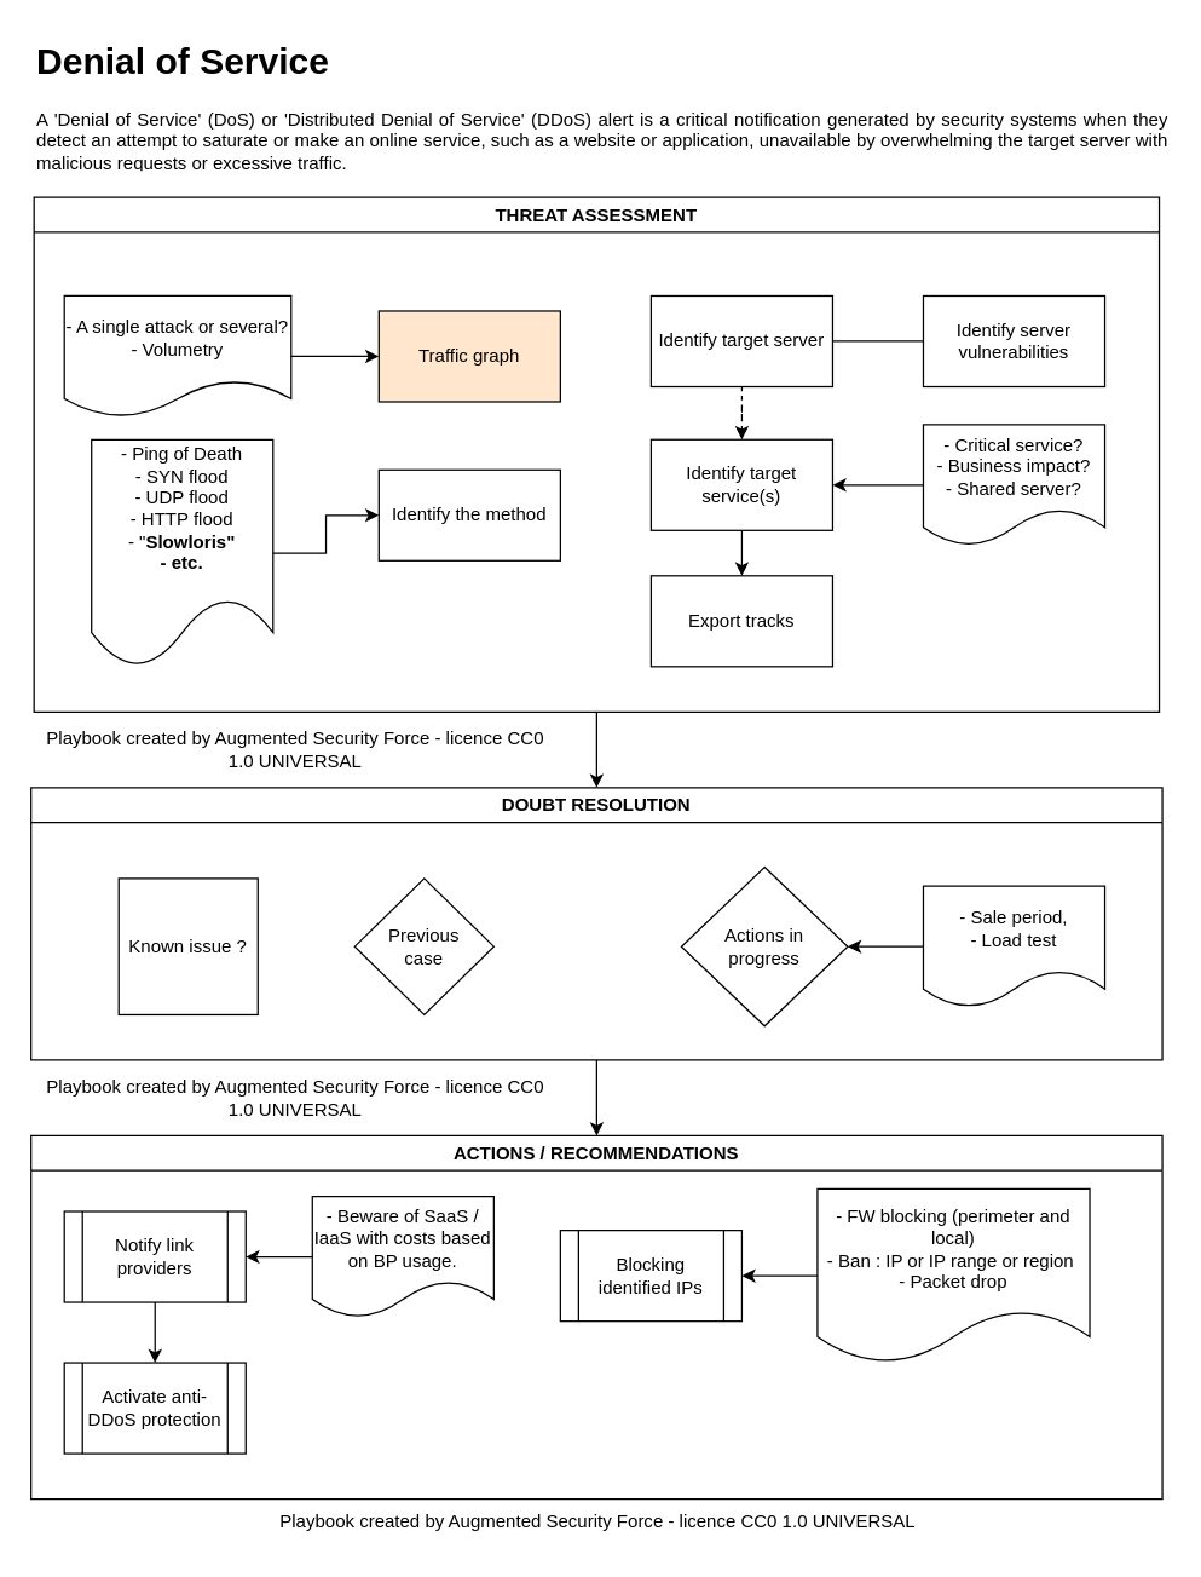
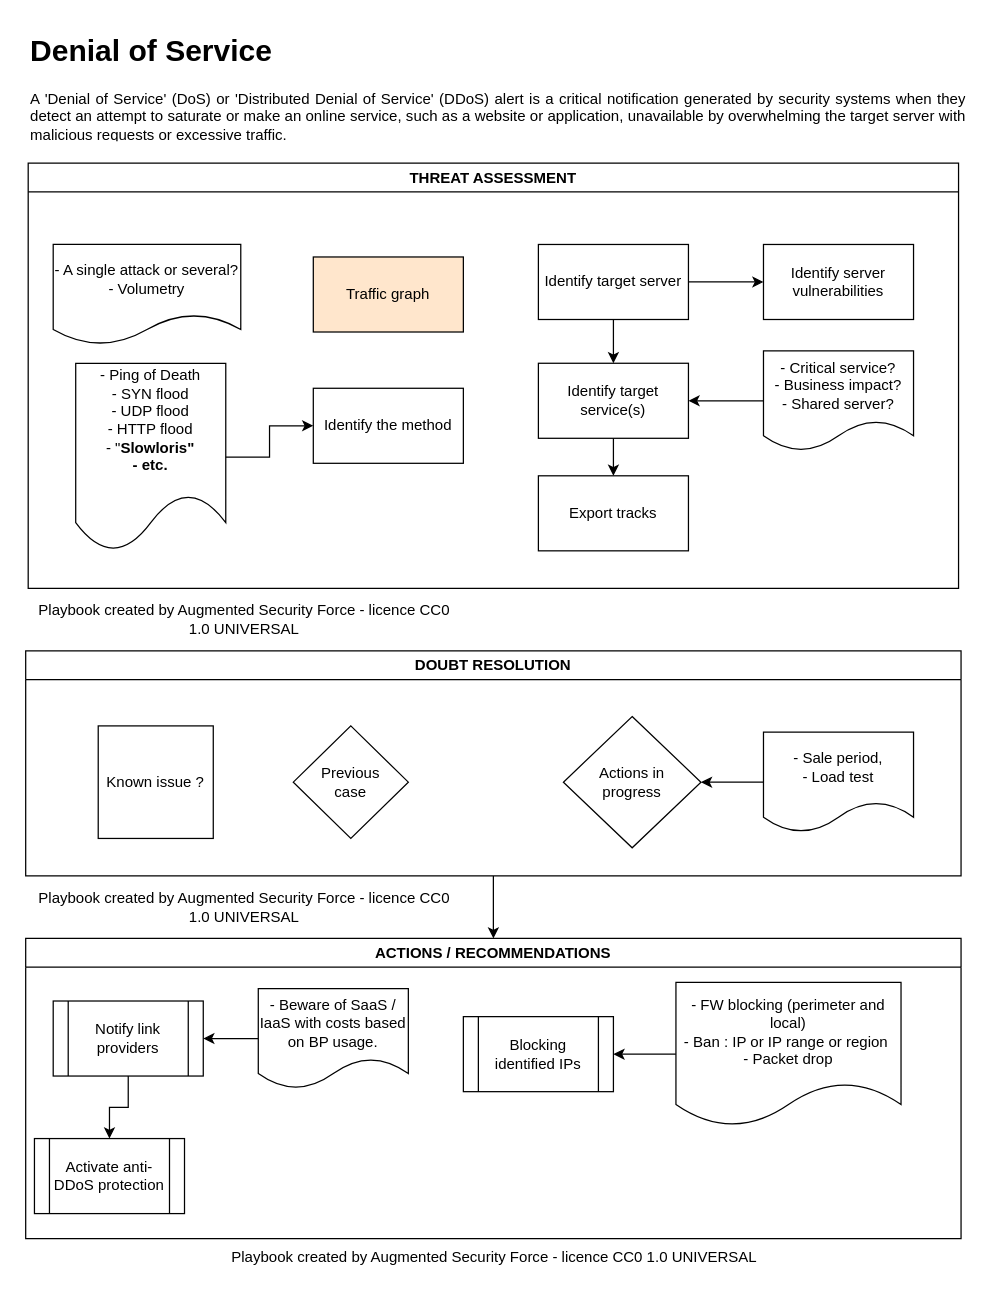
  <mxCell id="0" />
  <mxCell id="1" parent="0" />
- <mxCell id="2" style="edgeStyle=orthogonalEdgeStyle;rounded=0;orthogonalLoop=1;jettySize=auto;html=1;entryX=0.5;entryY=0;entryDx=0;entryDy=0;" edge="1" parent="1" source="3" target="20"><mxGeometry relative="1" as="geometry" /></mxCell>
  <mxCell id="3" value="THREAT ASSESSMENT" style="swimlane;whiteSpace=wrap;html=1;" vertex="1" parent="1"><mxGeometry x="22" y="130" width="744" height="340" as="geometry"><mxRectangle x="42" y="140" width="210" height="30" as="alternateBounds" /></mxGeometry></mxCell>
  <mxCell id="4" value="&lt;div&gt;- A single attack or several?&lt;/div&gt;&lt;div&gt;- Volumetry&lt;/div&gt;" style="shape=document;whiteSpace=wrap;html=1;boundedLbl=1;" vertex="1" parent="3"><mxGeometry x="20" y="65" width="150" height="80" as="geometry" /></mxCell>
  <mxCell id="5" value="- Ping of Death&lt;br&gt;- SYN flood&lt;br&gt;- UDP flood&lt;br&gt;- HTTP flood&lt;br&gt;- &quot;&lt;strong&gt;Slowloris&quot;&lt;br&gt;- etc.&lt;br&gt;&lt;br&gt;&lt;/strong&gt;" style="shape=document;whiteSpace=wrap;html=1;boundedLbl=1;" vertex="1" parent="3"><mxGeometry x="38" y="160" width="120" height="150" as="geometry" /></mxCell>
  <mxCell id="6" style="edgeStyle=orthogonalEdgeStyle;rounded=0;orthogonalLoop=1;jettySize=auto;html=1;entryX=1;entryY=0.5;entryDx=0;entryDy=0;" edge="1" parent="3" source="7" target="11"><mxGeometry relative="1" as="geometry" /></mxCell>
  <mxCell id="7" value="&lt;div&gt;- Critical service?&lt;/div&gt;&lt;div&gt;- Business impact?&lt;/div&gt;&lt;div&gt;- Shared server?&lt;/div&gt;" style="shape=document;whiteSpace=wrap;html=1;boundedLbl=1;" vertex="1" parent="3"><mxGeometry x="588" y="150" width="120" height="80" as="geometry" /></mxCell>
  <mxCell id="8" value="Identify the method" style="rounded=0;whiteSpace=wrap;html=1;" vertex="1" parent="3"><mxGeometry x="228" y="180" width="120" height="60" as="geometry" /></mxCell>
  <mxCell id="9" style="edgeStyle=orthogonalEdgeStyle;rounded=0;orthogonalLoop=1;jettySize=auto;html=1;entryX=0;entryY=0.5;entryDx=0;entryDy=0;" edge="1" parent="3" source="5" target="8"><mxGeometry relative="1" as="geometry" /></mxCell>
  <mxCell id="10" value="" style="edgeStyle=orthogonalEdgeStyle;rounded=0;orthogonalLoop=1;jettySize=auto;html=1;" edge="1" parent="3" source="11" target="17"><mxGeometry relative="1" as="geometry" /></mxCell>
  <mxCell id="11" value="Identify target service(s)" style="rounded=0;whiteSpace=wrap;html=1;" vertex="1" parent="3"><mxGeometry x="408" y="160" width="120" height="60" as="geometry" /></mxCell>
  <mxCell id="12" value="Traffic graph" style="rounded=0;whiteSpace=wrap;html=1;fillColor=#ffe6cc;" vertex="1" parent="3"><mxGeometry x="228" y="75" width="120" height="60" as="geometry" /></mxCell>
- <mxCell id="13" style="edgeStyle=orthogonalEdgeStyle;rounded=0;orthogonalLoop=1;jettySize=auto;html=1;entryX=0;entryY=0.5;entryDx=0;entryDy=0;" edge="1" parent="3" source="4" target="12"><mxGeometry relative="1" as="geometry" /></mxCell>
- <mxCell id="14" value="" style="edgeStyle=orthogonalEdgeStyle;rounded=0;orthogonalLoop=1;jettySize=auto;html=1;dashed=1;" edge="1" parent="3" source="16" target="11"><mxGeometry relative="1" as="geometry" /></mxCell>
- <mxCell id="15" value="" style="edgeStyle=orthogonalEdgeStyle;rounded=0;orthogonalLoop=1;jettySize=auto;html=1;endArrow=none;" edge="1" parent="3" source="16" target="18"><mxGeometry relative="1" as="geometry" /></mxCell>
+ <mxCell id="14" value="" style="edgeStyle=orthogonalEdgeStyle;rounded=0;orthogonalLoop=1;jettySize=auto;html=1;" edge="1" parent="3" source="16" target="11"><mxGeometry relative="1" as="geometry" /></mxCell>
+ <mxCell id="15" value="" style="edgeStyle=orthogonalEdgeStyle;rounded=0;orthogonalLoop=1;jettySize=auto;html=1;" edge="1" parent="3" source="16" target="18"><mxGeometry relative="1" as="geometry" /></mxCell>
  <mxCell id="16" value="Identify target server" style="rounded=0;whiteSpace=wrap;html=1;" vertex="1" parent="3"><mxGeometry x="408" y="65" width="120" height="60" as="geometry" /></mxCell>
  <mxCell id="17" value="Export tracks" style="rounded=0;whiteSpace=wrap;html=1;" vertex="1" parent="3"><mxGeometry x="408" y="250" width="120" height="60" as="geometry" /></mxCell>
  <mxCell id="18" value="Identify server vulnerabilities" style="rounded=0;whiteSpace=wrap;html=1;" vertex="1" parent="3"><mxGeometry x="588" y="65" width="120" height="60" as="geometry" /></mxCell>
  <mxCell id="19" style="edgeStyle=orthogonalEdgeStyle;rounded=0;orthogonalLoop=1;jettySize=auto;html=1;entryX=0.5;entryY=0;entryDx=0;entryDy=0;" edge="1" parent="1" source="20" target="26"><mxGeometry relative="1" as="geometry" /></mxCell>
  <mxCell id="20" value="DOUBT RESOLUTION" style="swimlane;whiteSpace=wrap;html=1;" vertex="1" parent="1"><mxGeometry x="20" y="520" width="748" height="180" as="geometry" /></mxCell>
  <mxCell id="21" value="Known issue ?" style="whiteSpace=wrap;html=1;rounded=0;" vertex="1" parent="20"><mxGeometry x="58" y="60" width="92" height="90" as="geometry" /></mxCell>
  <mxCell id="22" value="Previous&lt;br&gt;case" style="rhombus;whiteSpace=wrap;html=1;" vertex="1" parent="20"><mxGeometry x="214" y="60" width="92" height="90" as="geometry" /></mxCell>
  <mxCell id="23" value="&lt;div&gt;Actions in&lt;br&gt;progress&lt;br&gt;&lt;/div&gt;" style="rhombus;whiteSpace=wrap;html=1;" vertex="1" parent="20"><mxGeometry x="430" y="52.5" width="110" height="105" as="geometry" /></mxCell>
  <mxCell id="24" style="edgeStyle=orthogonalEdgeStyle;rounded=0;orthogonalLoop=1;jettySize=auto;html=1;entryX=1;entryY=0.5;entryDx=0;entryDy=0;" edge="1" parent="20" source="25" target="23"><mxGeometry relative="1" as="geometry" /></mxCell>
  <mxCell id="25" value="&lt;div&gt;- Sale period,&lt;/div&gt;&lt;div&gt;- Load test&lt;/div&gt;" style="shape=document;whiteSpace=wrap;html=1;boundedLbl=1;" vertex="1" parent="20"><mxGeometry x="590" y="65" width="120" height="80" as="geometry" /></mxCell>
  <mxCell id="26" value="ACTIONS / RECOMMENDATIONS" style="swimlane;whiteSpace=wrap;html=1;" vertex="1" parent="1"><mxGeometry x="20" y="750" width="748" height="240" as="geometry" /></mxCell>
  <mxCell id="27" value="" style="edgeStyle=orthogonalEdgeStyle;rounded=0;orthogonalLoop=1;jettySize=auto;html=1;" edge="1" parent="26" source="28" target="31"><mxGeometry relative="1" as="geometry" /></mxCell>
  <mxCell id="28" value="Notify link providers" style="shape=process;whiteSpace=wrap;html=1;backgroundOutline=1;" vertex="1" parent="26"><mxGeometry x="22" y="50" width="120" height="60" as="geometry" /></mxCell>
  <mxCell id="29" style="edgeStyle=orthogonalEdgeStyle;rounded=0;orthogonalLoop=1;jettySize=auto;html=1;entryX=1;entryY=0.5;entryDx=0;entryDy=0;" edge="1" parent="26" source="30" target="28"><mxGeometry relative="1" as="geometry" /></mxCell>
  <mxCell id="30" value="- Beware of SaaS / IaaS with costs based on BP usage." style="shape=document;whiteSpace=wrap;html=1;boundedLbl=1;" vertex="1" parent="26"><mxGeometry x="186" y="40" width="120" height="80" as="geometry" /></mxCell>
- <mxCell id="31" value="Activate anti-DDoS protection" style="shape=process;whiteSpace=wrap;html=1;backgroundOutline=1;" vertex="1" parent="26"><mxGeometry x="22" y="150" width="120" height="60" as="geometry" /></mxCell>
+ <mxCell id="31" value="Activate anti-DDoS protection" style="shape=process;whiteSpace=wrap;html=1;backgroundOutline=1;" vertex="1" parent="26"><mxGeometry x="7" y="160" width="120" height="60" as="geometry" /></mxCell>
  <mxCell id="32" value="Blocking identified IPs" style="shape=process;whiteSpace=wrap;html=1;backgroundOutline=1;" vertex="1" parent="26"><mxGeometry x="350" y="62.5" width="120" height="60" as="geometry" /></mxCell>
  <mxCell id="33" style="edgeStyle=orthogonalEdgeStyle;rounded=0;orthogonalLoop=1;jettySize=auto;html=1;entryX=1;entryY=0.5;entryDx=0;entryDy=0;" edge="1" parent="26" source="34" target="32"><mxGeometry relative="1" as="geometry" /></mxCell>
  <mxCell id="34" value="&lt;div&gt;- FW blocking (perimeter and local)&lt;/div&gt;&lt;div&gt;- Ban : IP or IP range or region&amp;nbsp;&lt;/div&gt;&lt;div&gt;- Packet drop&lt;/div&gt;" style="shape=document;whiteSpace=wrap;html=1;boundedLbl=1;" vertex="1" parent="26"><mxGeometry x="520" y="35" width="180" height="115" as="geometry" /></mxCell>
  <mxCell id="35" value="Playbook created by Augmented Security Force - licence&amp;nbsp;CC0 1.0 UNIVERSAL" style="text;html=1;align=center;verticalAlign=middle;whiteSpace=wrap;rounded=0;" vertex="1" parent="1"><mxGeometry x="20" y="990" width="750" height="30" as="geometry" /></mxCell>
  <mxCell id="36" value="Playbook created by Augmented Security Force - licence&amp;nbsp;CC0 1.0 UNIVERSAL" style="text;html=1;align=center;verticalAlign=middle;whiteSpace=wrap;rounded=0;" vertex="1" parent="1"><mxGeometry x="20" y="480" width="350" height="30" as="geometry" /></mxCell>
  <mxCell id="37" value="Playbook created by Augmented Security Force - licence&amp;nbsp;CC0 1.0 UNIVERSAL" style="text;html=1;align=center;verticalAlign=middle;whiteSpace=wrap;rounded=0;" vertex="1" parent="1"><mxGeometry x="20" y="710" width="350" height="30" as="geometry" /></mxCell>
  <mxCell id="38" value="&lt;h1 style=&quot;margin-top: 0px;&quot;&gt;Denial of Service&lt;/h1&gt;&lt;p style=&quot;text-align: justify;&quot;&gt;A 'Denial of Service' (DoS) or 'Distributed Denial of Service' (DDoS) alert is a critical notification generated by security systems when they detect an attempt to saturate or make an online service, such as a website or application, unavailable by overwhelming the target server with malicious requests or excessive traffic.&lt;/p&gt;" style="text;html=1;whiteSpace=wrap;overflow=hidden;rounded=0;" vertex="1" parent="1"><mxGeometry x="22" y="20" width="750" height="90" as="geometry" /></mxCell>
